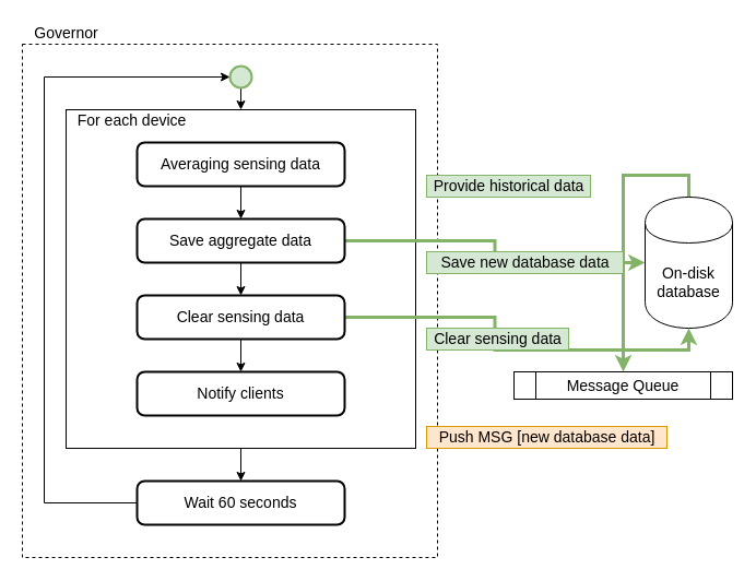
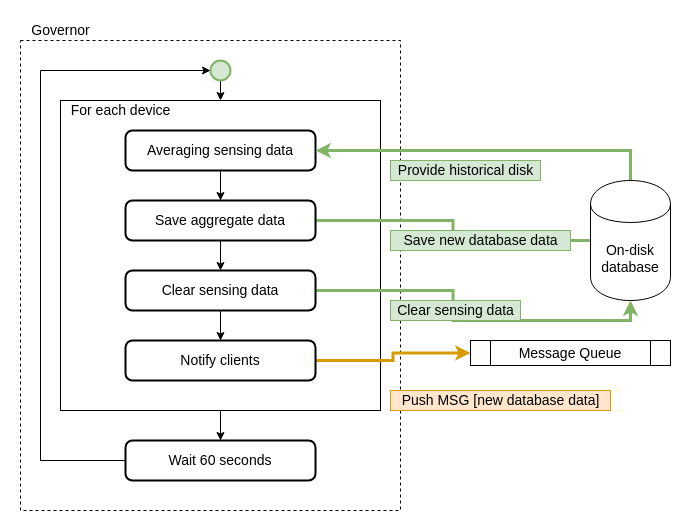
  <mxCell id="0" />
  <mxCell id="1" parent="0" />
  <mxCell id="2" value="" style="rounded=0;whiteSpace=wrap;html=1;fillColor=none;fontSize=14;align=center;dashed=1;" vertex="1" parent="1"><mxGeometry x="20" y="40" width="380" height="470" as="geometry" /></mxCell>
  <mxCell id="3" style="edgeStyle=orthogonalEdgeStyle;rounded=0;orthogonalLoop=1;jettySize=auto;html=1;exitX=0.5;exitY=1;exitDx=0;exitDy=0;entryX=0.5;entryY=0;entryDx=0;entryDy=0;strokeWidth=1;fontSize=14;" parent="1" source="4" target="19" edge="1"><mxGeometry relative="1" as="geometry" /></mxCell>
  <mxCell id="4" value="" style="rounded=0;whiteSpace=wrap;html=1;fontSize=14;" parent="1" vertex="1"><mxGeometry x="60" y="100" width="320" height="310" as="geometry" /></mxCell>
  <mxCell id="5" style="edgeStyle=orthogonalEdgeStyle;rounded=0;orthogonalLoop=1;jettySize=auto;html=1;exitX=0.5;exitY=1;exitDx=0;exitDy=0;exitPerimeter=0;entryX=0.5;entryY=0;entryDx=0;entryDy=0;strokeWidth=1;fontSize=14;" parent="1" source="6" target="4" edge="1"><mxGeometry relative="1" as="geometry" /></mxCell>
  <mxCell id="6" value="" style="strokeWidth=2;html=1;shape=mxgraph.flowchart.start_2;whiteSpace=wrap;fillColor=#d5e8d4;strokeColor=#82b366;fontSize=14;" parent="1" vertex="1"><mxGeometry x="210" y="60" width="20" height="20" as="geometry" /></mxCell>
  <mxCell id="7" style="edgeStyle=orthogonalEdgeStyle;rounded=0;orthogonalLoop=1;jettySize=auto;html=1;exitX=0.5;exitY=1;exitDx=0;exitDy=0;entryX=0.5;entryY=0;entryDx=0;entryDy=0;strokeWidth=1;fontSize=14;" parent="1" source="8" target="12" edge="1"><mxGeometry relative="1" as="geometry" /></mxCell>
  <mxCell id="8" value="Averaging sensing data" style="rounded=1;whiteSpace=wrap;html=1;absoluteArcSize=1;arcSize=14;strokeWidth=2;fontSize=14;" parent="1" vertex="1"><mxGeometry x="125" y="130" width="190" height="40" as="geometry" /></mxCell>
  <mxCell id="9" style="edgeStyle=orthogonalEdgeStyle;rounded=0;orthogonalLoop=1;jettySize=auto;html=1;exitX=0.5;exitY=1;exitDx=0;exitDy=0;strokeWidth=1;fontSize=14;" parent="1" edge="1"><mxGeometry relative="1" as="geometry"><mxPoint x="165" y="120" as="sourcePoint" /><mxPoint x="165" y="120" as="targetPoint" /></mxGeometry></mxCell>
  <mxCell id="10" style="edgeStyle=orthogonalEdgeStyle;rounded=0;orthogonalLoop=1;jettySize=auto;html=1;exitX=0.5;exitY=1;exitDx=0;exitDy=0;entryX=0.5;entryY=0;entryDx=0;entryDy=0;strokeWidth=1;fontSize=14;" parent="1" source="12" target="15" edge="1"><mxGeometry relative="1" as="geometry" /></mxCell>
- <mxCell id="11" style="edgeStyle=orthogonalEdgeStyle;rounded=0;orthogonalLoop=1;jettySize=auto;html=1;exitX=1;exitY=0.5;exitDx=0;exitDy=0;strokeWidth=3;fontSize=14;fillColor=#d5e8d4;strokeColor=#82b366;" edge="1" parent="1" source="12" target="22"><mxGeometry relative="1" as="geometry" /></mxCell>
+ <mxCell id="11" style="edgeStyle=orthogonalEdgeStyle;rounded=0;orthogonalLoop=1;jettySize=auto;html=1;exitX=1;exitY=0.5;exitDx=0;exitDy=0;strokeWidth=3;fontSize=14;fillColor=#d5e8d4;strokeColor=#82b366;endArrow=none;" edge="1" parent="1" source="12" target="22"><mxGeometry relative="1" as="geometry" /></mxCell>
  <mxCell id="12" value="Save aggregate data" style="rounded=1;whiteSpace=wrap;html=1;absoluteArcSize=1;arcSize=14;strokeWidth=2;fontSize=14;" parent="1" vertex="1"><mxGeometry x="125" y="200" width="190" height="40" as="geometry" /></mxCell>
  <mxCell id="13" style="edgeStyle=orthogonalEdgeStyle;rounded=0;orthogonalLoop=1;jettySize=auto;html=1;exitX=0.5;exitY=1;exitDx=0;exitDy=0;entryX=0.5;entryY=0;entryDx=0;entryDy=0;strokeWidth=1;fontSize=14;" parent="1" source="15" target="17" edge="1"><mxGeometry relative="1" as="geometry" /></mxCell>
  <mxCell id="14" style="edgeStyle=orthogonalEdgeStyle;rounded=0;orthogonalLoop=1;jettySize=auto;html=1;exitX=1;exitY=0.5;exitDx=0;exitDy=0;entryX=0.5;entryY=1;entryDx=0;entryDy=0;strokeWidth=3;fillColor=#d5e8d4;strokeColor=#82b366;fontSize=14;" parent="1" source="15" target="22" edge="1"><mxGeometry relative="1" as="geometry" /></mxCell>
  <mxCell id="15" value="Clear sensing data" style="rounded=1;whiteSpace=wrap;html=1;absoluteArcSize=1;arcSize=14;strokeWidth=2;fontSize=14;" parent="1" vertex="1"><mxGeometry x="125" y="270" width="190" height="40" as="geometry" /></mxCell>
+ <mxCell id="16" style="edgeStyle=orthogonalEdgeStyle;rounded=0;orthogonalLoop=1;jettySize=auto;html=1;exitX=1;exitY=0.5;exitDx=0;exitDy=0;entryX=0;entryY=0.5;entryDx=0;entryDy=0;strokeWidth=3;fillColor=#ffe6cc;strokeColor=#d79b00;fontSize=14;" parent="1" source="17" target="23" edge="1"><mxGeometry relative="1" as="geometry" /></mxCell>
  <mxCell id="17" value="Notify clients" style="rounded=1;whiteSpace=wrap;html=1;absoluteArcSize=1;arcSize=14;strokeWidth=2;fontSize=14;" parent="1" vertex="1"><mxGeometry x="125" y="340" width="190" height="40" as="geometry" /></mxCell>
  <mxCell id="18" style="edgeStyle=orthogonalEdgeStyle;rounded=0;orthogonalLoop=1;jettySize=auto;html=1;exitX=0;exitY=0.5;exitDx=0;exitDy=0;entryX=0;entryY=0.5;entryDx=0;entryDy=0;entryPerimeter=0;strokeWidth=1;fontSize=14;" parent="1" source="19" target="6" edge="1"><mxGeometry relative="1" as="geometry"><Array as="points"><mxPoint x="40" y="460" /><mxPoint x="40" y="70" /></Array></mxGeometry></mxCell>
  <mxCell id="19" value="Wait 60 seconds" style="rounded=1;whiteSpace=wrap;html=1;absoluteArcSize=1;arcSize=14;strokeWidth=2;fontSize=14;" parent="1" vertex="1"><mxGeometry x="125" y="440" width="190" height="40" as="geometry" /></mxCell>
  <mxCell id="20" value="For each device" style="text;html=1;align=center;verticalAlign=middle;resizable=0;points=[];autosize=1;fontSize=14;" parent="1" vertex="1"><mxGeometry x="60" y="100" width="120" height="20" as="geometry" /></mxCell>
- <mxCell id="21" style="edgeStyle=orthogonalEdgeStyle;rounded=0;orthogonalLoop=1;jettySize=auto;html=1;exitX=0.5;exitY=0;exitDx=0;exitDy=0;strokeWidth=3;fontSize=14;fillColor=#d5e8d4;strokeColor=#82b366;" edge="1" parent="1" source="22" target="23"><mxGeometry relative="1" as="geometry" /></mxCell>
+ <mxCell id="21" style="edgeStyle=orthogonalEdgeStyle;rounded=0;orthogonalLoop=1;jettySize=auto;html=1;exitX=0.5;exitY=0;exitDx=0;exitDy=0;entryX=1;entryY=0.5;entryDx=0;entryDy=0;strokeWidth=3;fontSize=14;fillColor=#d5e8d4;strokeColor=#82b366;" edge="1" parent="1" source="22" target="8"><mxGeometry relative="1" as="geometry" /></mxCell>
  <mxCell id="22" value="On-disk&lt;br style=&quot;font-size: 14px;&quot;&gt;&lt;div style=&quot;font-size: 14px;&quot;&gt;&lt;span style=&quot;font-size: 14px;&quot;&gt;database&lt;/span&gt;&lt;/div&gt;" style="shape=cylinder;whiteSpace=wrap;html=1;boundedLbl=1;backgroundOutline=1;align=center;fontSize=14;" parent="1" vertex="1"><mxGeometry x="590" y="180" width="80" height="120" as="geometry" /></mxCell>
  <mxCell id="23" value="Message Queue" style="shape=process;whiteSpace=wrap;html=1;backgroundOutline=1;align=center;fontSize=14;" parent="1" vertex="1"><mxGeometry x="470" y="340" width="200" height="25" as="geometry" /></mxCell>
  <mxCell id="24" value="Push MSG [new database data]" style="text;html=1;align=center;verticalAlign=middle;resizable=0;points=[];autosize=1;fillColor=#ffe6cc;strokeColor=#d79b00;fontSize=14;" parent="1" vertex="1"><mxGeometry x="390" y="390" width="220" height="20" as="geometry" /></mxCell>
  <mxCell id="25" value="Clear sensing data" style="text;html=1;align=center;verticalAlign=middle;resizable=0;points=[];autosize=1;fillColor=#d5e8d4;strokeColor=#82b366;fontSize=14;" parent="1" vertex="1"><mxGeometry x="390" y="300" width="130" height="20" as="geometry" /></mxCell>
- <mxCell id="26" value="Provide historical data" style="text;html=1;align=center;verticalAlign=middle;resizable=0;points=[];autosize=1;fillColor=#d5e8d4;strokeColor=#82b366;fontSize=14;" parent="1" vertex="1"><mxGeometry x="390" y="160" width="150" height="20" as="geometry" /></mxCell>
+ <mxCell id="26" value="Provide historical disk" style="text;html=1;align=center;verticalAlign=middle;resizable=0;points=[];autosize=1;fillColor=#d5e8d4;strokeColor=#82b366;fontSize=14;" parent="1" vertex="1"><mxGeometry x="390" y="160" width="150" height="20" as="geometry" /></mxCell>
  <mxCell id="27" value="Save new database data" style="text;html=1;align=center;verticalAlign=middle;resizable=0;points=[];autosize=1;fontSize=14;fillColor=#d5e8d4;strokeColor=#82b366;" vertex="1" parent="1"><mxGeometry x="390" y="230" width="180" height="20" as="geometry" /></mxCell>
  <mxCell id="28" value="Governor" style="text;html=1;align=center;verticalAlign=middle;resizable=0;points=[];autosize=1;fontSize=14;" vertex="1" parent="1"><mxGeometry x="25" y="20" width="70" height="20" as="geometry" /></mxCell>
